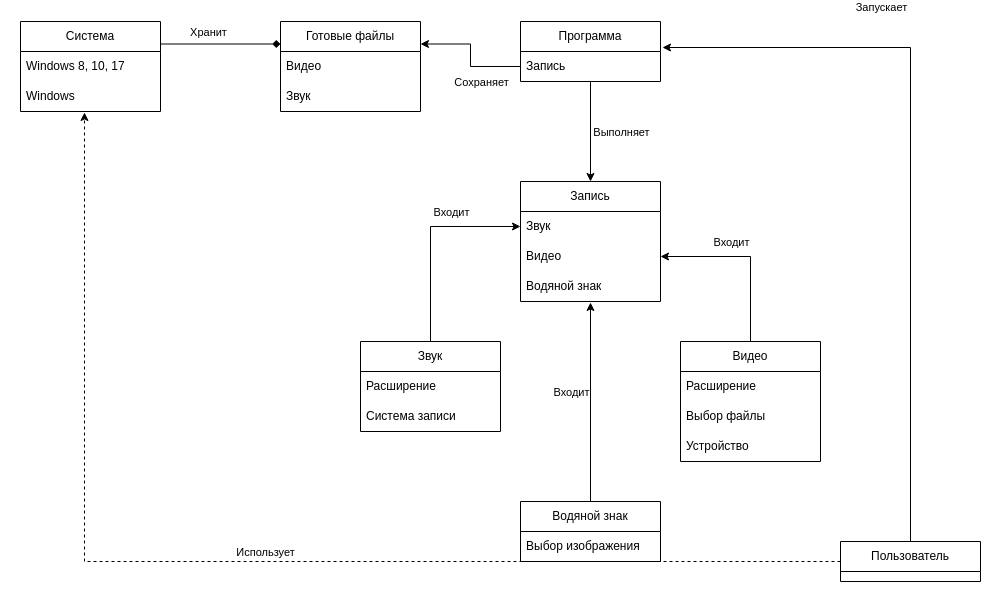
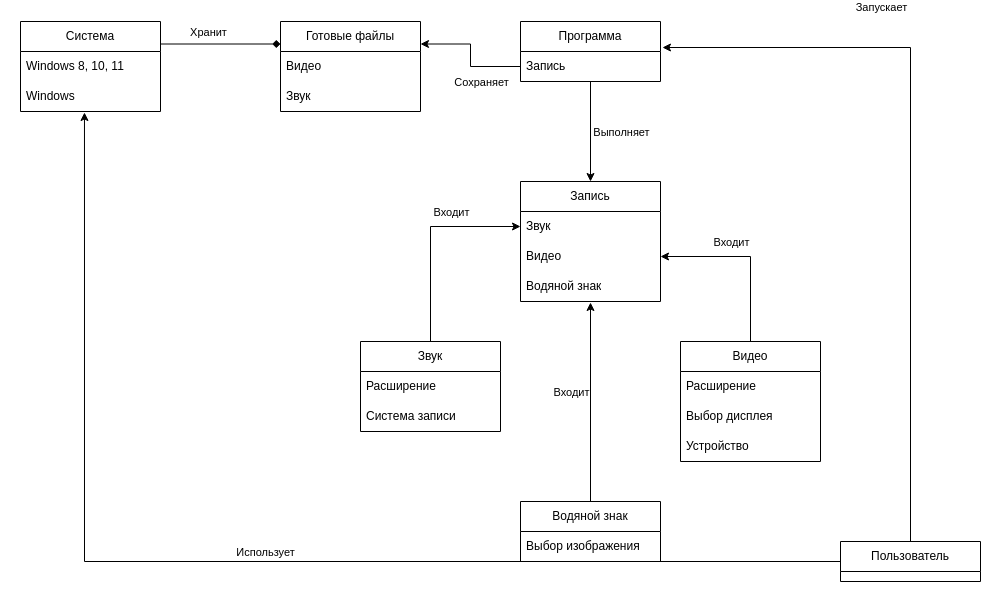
  <mxCell id="0" />
  <mxCell id="1" parent="0" />
  <mxCell id="2" value="Пользователь" style="swimlane;fontStyle=0;childLayout=stackLayout;horizontal=1;startSize=30;horizontalStack=0;resizeParent=1;resizeParentMax=0;resizeLast=0;collapsible=1;marginBottom=0;whiteSpace=wrap;html=1;" vertex="1" parent="1"><mxGeometry x="840" y="540" width="140" height="40" as="geometry" /></mxCell>
  <mxCell id="3" value="Программа" style="swimlane;fontStyle=0;childLayout=stackLayout;horizontal=1;startSize=30;horizontalStack=0;resizeParent=1;resizeParentMax=0;resizeLast=0;collapsible=1;marginBottom=0;whiteSpace=wrap;html=1;" vertex="1" parent="1"><mxGeometry x="520" y="20" width="140" height="60" as="geometry" /></mxCell>
  <mxCell id="4" value="Запись" style="text;strokeColor=none;fillColor=none;align=left;verticalAlign=middle;spacingLeft=4;spacingRight=4;overflow=hidden;points=[[0,0.5],[1,0.5]];portConstraint=eastwest;rotatable=0;whiteSpace=wrap;html=1;" vertex="1" parent="3"><mxGeometry y="30" width="140" height="30" as="geometry" /></mxCell>
  <mxCell id="5" value="Запись" style="swimlane;fontStyle=0;childLayout=stackLayout;horizontal=1;startSize=30;horizontalStack=0;resizeParent=1;resizeParentMax=0;resizeLast=0;collapsible=1;marginBottom=0;whiteSpace=wrap;html=1;" vertex="1" parent="1"><mxGeometry x="520" y="180" width="140" height="120" as="geometry" /></mxCell>
  <mxCell id="6" value="Звук" style="text;strokeColor=none;fillColor=none;align=left;verticalAlign=middle;spacingLeft=4;spacingRight=4;overflow=hidden;points=[[0,0.5],[1,0.5]];portConstraint=eastwest;rotatable=0;whiteSpace=wrap;html=1;" vertex="1" parent="5"><mxGeometry y="30" width="140" height="30" as="geometry" /></mxCell>
  <mxCell id="7" value="Видео" style="text;strokeColor=none;fillColor=none;align=left;verticalAlign=middle;spacingLeft=4;spacingRight=4;overflow=hidden;points=[[0,0.5],[1,0.5]];portConstraint=eastwest;rotatable=0;whiteSpace=wrap;html=1;" vertex="1" parent="5"><mxGeometry y="60" width="140" height="30" as="geometry" /></mxCell>
  <mxCell id="8" value="Водяной знак" style="text;strokeColor=none;fillColor=none;align=left;verticalAlign=middle;spacingLeft=4;spacingRight=4;overflow=hidden;points=[[0,0.5],[1,0.5]];portConstraint=eastwest;rotatable=0;whiteSpace=wrap;html=1;" vertex="1" parent="5"><mxGeometry y="90" width="140" height="30" as="geometry" /></mxCell>
  <mxCell id="9" value="Звук" style="swimlane;fontStyle=0;childLayout=stackLayout;horizontal=1;startSize=30;horizontalStack=0;resizeParent=1;resizeParentMax=0;resizeLast=0;collapsible=1;marginBottom=0;whiteSpace=wrap;html=1;" vertex="1" parent="1"><mxGeometry x="360" y="340" width="140" height="90" as="geometry" /></mxCell>
  <mxCell id="10" value="Расширение" style="text;strokeColor=none;fillColor=none;align=left;verticalAlign=middle;spacingLeft=4;spacingRight=4;overflow=hidden;points=[[0,0.5],[1,0.5]];portConstraint=eastwest;rotatable=0;whiteSpace=wrap;html=1;" vertex="1" parent="9"><mxGeometry y="30" width="140" height="30" as="geometry" /></mxCell>
  <mxCell id="11" value="Система записи" style="text;strokeColor=none;fillColor=none;align=left;verticalAlign=middle;spacingLeft=4;spacingRight=4;overflow=hidden;points=[[0,0.5],[1,0.5]];portConstraint=eastwest;rotatable=0;whiteSpace=wrap;html=1;" vertex="1" parent="9"><mxGeometry y="60" width="140" height="30" as="geometry" /></mxCell>
  <mxCell id="12" value="Видео" style="swimlane;fontStyle=0;childLayout=stackLayout;horizontal=1;startSize=30;horizontalStack=0;resizeParent=1;resizeParentMax=0;resizeLast=0;collapsible=1;marginBottom=0;whiteSpace=wrap;html=1;" vertex="1" parent="1"><mxGeometry x="680" y="340" width="140" height="120" as="geometry" /></mxCell>
  <mxCell id="13" value="Расширение" style="text;strokeColor=none;fillColor=none;align=left;verticalAlign=middle;spacingLeft=4;spacingRight=4;overflow=hidden;points=[[0,0.5],[1,0.5]];portConstraint=eastwest;rotatable=0;whiteSpace=wrap;html=1;" vertex="1" parent="12"><mxGeometry y="30" width="140" height="30" as="geometry" /></mxCell>
- <mxCell id="14" value="Выбор файлы" style="text;strokeColor=none;fillColor=none;align=left;verticalAlign=middle;spacingLeft=4;spacingRight=4;overflow=hidden;points=[[0,0.5],[1,0.5]];portConstraint=eastwest;rotatable=0;whiteSpace=wrap;html=1;" vertex="1" parent="12"><mxGeometry y="60" width="140" height="30" as="geometry" /></mxCell>
+ <mxCell id="14" value="Выбор дисплея" style="text;strokeColor=none;fillColor=none;align=left;verticalAlign=middle;spacingLeft=4;spacingRight=4;overflow=hidden;points=[[0,0.5],[1,0.5]];portConstraint=eastwest;rotatable=0;whiteSpace=wrap;html=1;" vertex="1" parent="12"><mxGeometry y="60" width="140" height="30" as="geometry" /></mxCell>
  <mxCell id="15" value="Устройство" style="text;strokeColor=none;fillColor=none;align=left;verticalAlign=middle;spacingLeft=4;spacingRight=4;overflow=hidden;points=[[0,0.5],[1,0.5]];portConstraint=eastwest;rotatable=0;whiteSpace=wrap;html=1;" vertex="1" parent="12"><mxGeometry y="90" width="140" height="30" as="geometry" /></mxCell>
  <mxCell id="16" value="Водяной знак" style="swimlane;fontStyle=0;childLayout=stackLayout;horizontal=1;startSize=30;horizontalStack=0;resizeParent=1;resizeParentMax=0;resizeLast=0;collapsible=1;marginBottom=0;whiteSpace=wrap;html=1;" vertex="1" parent="1"><mxGeometry x="520" y="500" width="140" height="60" as="geometry" /></mxCell>
  <mxCell id="17" value="Выбор изображения" style="text;strokeColor=none;fillColor=none;align=left;verticalAlign=middle;spacingLeft=4;spacingRight=4;overflow=hidden;points=[[0,0.5],[1,0.5]];portConstraint=eastwest;rotatable=0;whiteSpace=wrap;html=1;" vertex="1" parent="16"><mxGeometry y="30" width="140" height="30" as="geometry" /></mxCell>
  <mxCell id="18" value="Готовые файлы" style="swimlane;fontStyle=0;childLayout=stackLayout;horizontal=1;startSize=30;horizontalStack=0;resizeParent=1;resizeParentMax=0;resizeLast=0;collapsible=1;marginBottom=0;whiteSpace=wrap;html=1;" vertex="1" parent="1"><mxGeometry x="280" y="20" width="140" height="90" as="geometry" /></mxCell>
  <mxCell id="19" value="Видео" style="text;strokeColor=none;fillColor=none;align=left;verticalAlign=middle;spacingLeft=4;spacingRight=4;overflow=hidden;points=[[0,0.5],[1,0.5]];portConstraint=eastwest;rotatable=0;whiteSpace=wrap;html=1;" vertex="1" parent="18"><mxGeometry y="30" width="140" height="30" as="geometry" /></mxCell>
  <mxCell id="20" value="Звук" style="text;strokeColor=none;fillColor=none;align=left;verticalAlign=middle;spacingLeft=4;spacingRight=4;overflow=hidden;points=[[0,0.5],[1,0.5]];portConstraint=eastwest;rotatable=0;whiteSpace=wrap;html=1;" vertex="1" parent="18"><mxGeometry y="60" width="140" height="30" as="geometry" /></mxCell>
  <mxCell id="21" style="edgeStyle=orthogonalEdgeStyle;rounded=0;orthogonalLoop=1;jettySize=auto;html=1;exitX=1;exitY=0.25;exitDx=0;exitDy=0;entryX=0;entryY=0.25;entryDx=0;entryDy=0;endArrow=diamond;" edge="1" parent="1" source="23" target="18"><mxGeometry relative="1" as="geometry" /></mxCell>
  <mxCell id="22" value="Хранит" style="edgeLabel;html=1;align=center;verticalAlign=middle;resizable=0;points=[];" vertex="1" connectable="0" parent="21"><mxGeometry x="-0.217" relative="1" as="geometry"><mxPoint y="-12" as="offset" /></mxGeometry></mxCell>
  <mxCell id="23" value="Система" style="swimlane;fontStyle=0;childLayout=stackLayout;horizontal=1;startSize=30;horizontalStack=0;resizeParent=1;resizeParentMax=0;resizeLast=0;collapsible=1;marginBottom=0;whiteSpace=wrap;html=1;" vertex="1" parent="1"><mxGeometry x="20" y="20" width="140" height="90" as="geometry" /></mxCell>
- <mxCell id="24" value="Windows 8, 10, 17" style="text;strokeColor=none;fillColor=none;align=left;verticalAlign=middle;spacingLeft=4;spacingRight=4;overflow=hidden;points=[[0,0.5],[1,0.5]];portConstraint=eastwest;rotatable=0;whiteSpace=wrap;html=1;" vertex="1" parent="23"><mxGeometry y="30" width="140" height="30" as="geometry" /></mxCell>
+ <mxCell id="24" value="Windows 8, 10, 11" style="text;strokeColor=none;fillColor=none;align=left;verticalAlign=middle;spacingLeft=4;spacingRight=4;overflow=hidden;points=[[0,0.5],[1,0.5]];portConstraint=eastwest;rotatable=0;whiteSpace=wrap;html=1;" vertex="1" parent="23"><mxGeometry y="30" width="140" height="30" as="geometry" /></mxCell>
  <mxCell id="25" value="Windows" style="text;strokeColor=none;fillColor=none;align=left;verticalAlign=middle;spacingLeft=4;spacingRight=4;overflow=hidden;points=[[0,0.5],[1,0.5]];portConstraint=eastwest;rotatable=0;whiteSpace=wrap;html=1;" vertex="1" parent="23"><mxGeometry y="60" width="140" height="30" as="geometry" /></mxCell>
- <mxCell id="26" style="edgeStyle=orthogonalEdgeStyle;rounded=0;orthogonalLoop=1;jettySize=auto;html=1;exitX=0;exitY=0.5;exitDx=0;exitDy=0;entryX=0.457;entryY=1.033;entryDx=0;entryDy=0;entryPerimeter=0;dashed=1;" edge="1" parent="1" source="2" target="25"><mxGeometry relative="1" as="geometry" /></mxCell>
+ <mxCell id="26" style="edgeStyle=orthogonalEdgeStyle;rounded=0;orthogonalLoop=1;jettySize=auto;html=1;exitX=0;exitY=0.5;exitDx=0;exitDy=0;entryX=0.457;entryY=1.033;entryDx=0;entryDy=0;entryPerimeter=0;" edge="1" parent="1" source="2" target="25"><mxGeometry relative="1" as="geometry" /></mxCell>
  <mxCell id="27" value="Использует" style="edgeLabel;html=1;align=center;verticalAlign=middle;resizable=0;points=[];" vertex="1" connectable="0" parent="26"><mxGeometry x="-0.05" y="3" relative="1" as="geometry"><mxPoint x="-4" y="-13" as="offset" /></mxGeometry></mxCell>
  <mxCell id="28" style="edgeStyle=orthogonalEdgeStyle;rounded=0;orthogonalLoop=1;jettySize=auto;html=1;exitX=0.5;exitY=0;exitDx=0;exitDy=0;entryX=1.014;entryY=-0.133;entryDx=0;entryDy=0;entryPerimeter=0;" edge="1" parent="1" source="2" target="4"><mxGeometry relative="1" as="geometry" /></mxCell>
  <mxCell id="29" value="Запускает" style="edgeLabel;html=1;align=center;verticalAlign=middle;resizable=0;points=[];" vertex="1" connectable="0" parent="28"><mxGeometry x="-0.251" relative="1" as="geometry"><mxPoint x="-30" y="-257" as="offset" /></mxGeometry></mxCell>
  <mxCell id="30" style="edgeStyle=orthogonalEdgeStyle;rounded=0;orthogonalLoop=1;jettySize=auto;html=1;entryX=1;entryY=0.5;entryDx=0;entryDy=0;exitX=0.5;exitY=0;exitDx=0;exitDy=0;" edge="1" parent="1" source="12" target="7"><mxGeometry relative="1" as="geometry"><mxPoint x="750" y="250" as="sourcePoint" /></mxGeometry></mxCell>
  <mxCell id="31" style="edgeStyle=orthogonalEdgeStyle;rounded=0;orthogonalLoop=1;jettySize=auto;html=1;entryX=0;entryY=0.5;entryDx=0;entryDy=0;exitX=0.5;exitY=0;exitDx=0;exitDy=0;" edge="1" parent="1" source="9" target="6"><mxGeometry relative="1" as="geometry"><mxPoint x="370" y="270" as="sourcePoint" /></mxGeometry></mxCell>
  <mxCell id="32" value="Входит" style="edgeLabel;html=1;align=center;verticalAlign=middle;resizable=0;points=[];" vertex="1" connectable="0" parent="31"><mxGeometry x="-0.249" relative="1" as="geometry"><mxPoint x="20" y="-53" as="offset" /></mxGeometry></mxCell>
  <mxCell id="33" style="edgeStyle=orthogonalEdgeStyle;rounded=0;orthogonalLoop=1;jettySize=auto;html=1;exitX=0.5;exitY=0;exitDx=0;exitDy=0;entryX=0.5;entryY=1.033;entryDx=0;entryDy=0;entryPerimeter=0;" edge="1" parent="1" source="16" target="8"><mxGeometry relative="1" as="geometry" /></mxCell>
  <mxCell id="34" style="edgeStyle=orthogonalEdgeStyle;rounded=0;orthogonalLoop=1;jettySize=auto;html=1;exitX=0;exitY=0.5;exitDx=0;exitDy=0;entryX=1;entryY=0.25;entryDx=0;entryDy=0;" edge="1" parent="1" source="4" target="18"><mxGeometry relative="1" as="geometry" /></mxCell>
  <mxCell id="35" value="Сохраняет" style="edgeLabel;html=1;align=center;verticalAlign=middle;resizable=0;points=[];" vertex="1" connectable="0" parent="34"><mxGeometry x="-0.118" y="-2" relative="1" as="geometry"><mxPoint x="8" y="19" as="offset" /></mxGeometry></mxCell>
  <mxCell id="36" style="edgeStyle=orthogonalEdgeStyle;rounded=0;orthogonalLoop=1;jettySize=auto;html=1;exitX=0.5;exitY=0;exitDx=0;exitDy=0;entryX=0.5;entryY=0;entryDx=0;entryDy=0;" edge="1" parent="1" source="5" target="5"><mxGeometry relative="1" as="geometry" /></mxCell>
  <mxCell id="37" style="edgeStyle=orthogonalEdgeStyle;rounded=0;orthogonalLoop=1;jettySize=auto;html=1;exitX=0.5;exitY=1;exitDx=0;exitDy=0;entryX=0.5;entryY=0;entryDx=0;entryDy=0;exitPerimeter=0;" edge="1" parent="1" source="4" target="5"><mxGeometry relative="1" as="geometry" /></mxCell>
  <mxCell id="38" value="Выполняет" style="edgeLabel;html=1;align=center;verticalAlign=middle;resizable=0;points=[];" vertex="1" connectable="0" parent="37"><mxGeometry x="-0.18" y="-4" relative="1" as="geometry"><mxPoint x="34" y="9" as="offset" /></mxGeometry></mxCell>
  <mxCell id="39" value="Входит" style="edgeLabel;html=1;align=center;verticalAlign=middle;resizable=0;points=[];" vertex="1" connectable="0" parent="1"><mxGeometry x="730" y="240" as="geometry" /></mxCell>
  <mxCell id="40" value="Входит" style="edgeLabel;html=1;align=center;verticalAlign=middle;resizable=0;points=[];" vertex="1" connectable="0" parent="1"><mxGeometry x="570" y="390" as="geometry" /></mxCell>
